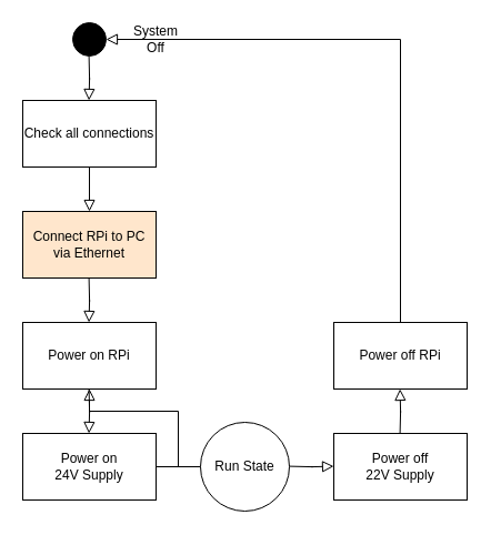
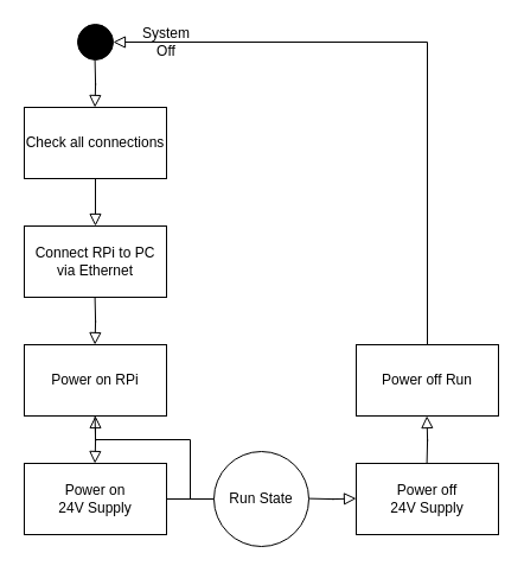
  <mxCell id="0" />
  <mxCell id="1" parent="0" />
  <mxCell id="2" value="" style="ellipse;whiteSpace=wrap;html=1;aspect=fixed;fillColor=#000000;" vertex="1" parent="1"><mxGeometry x="65" y="20" width="30" height="30" as="geometry" /></mxCell>
  <mxCell id="3" value="System Off" style="text;html=1;strokeColor=none;fillColor=none;align=center;verticalAlign=middle;whiteSpace=wrap;rounded=0;" vertex="1" parent="1"><mxGeometry x="110" y="20" width="60" height="30" as="geometry" /></mxCell>
  <mxCell id="4" value="Check all connections" style="rounded=0;whiteSpace=wrap;html=1;fillColor=#FFFFFF;" vertex="1" parent="1"><mxGeometry x="20" y="90" width="120" height="60" as="geometry" /></mxCell>
- <mxCell id="5" value="Connect RPi to PC via Ethernet" style="rounded=0;whiteSpace=wrap;html=1;fillColor=#ffe6cc;" vertex="1" parent="1"><mxGeometry x="20" y="190" width="120" height="60" as="geometry" /></mxCell>
+ <mxCell id="5" value="Connect RPi to PC via Ethernet" style="rounded=0;whiteSpace=wrap;html=1;fillColor=#FFFFFF;" vertex="1" parent="1"><mxGeometry x="20" y="190" width="120" height="60" as="geometry" /></mxCell>
  <mxCell id="6" value="Power on RPi" style="rounded=0;whiteSpace=wrap;html=1;fillColor=#FFFFFF;" vertex="1" parent="1"><mxGeometry x="20" y="290" width="120" height="60" as="geometry" /></mxCell>
  <mxCell id="7" value="" style="rounded=0;html=1;jettySize=auto;orthogonalLoop=1;fontSize=11;endArrow=block;endFill=0;endSize=8;strokeWidth=1;shadow=0;labelBackgroundColor=none;edgeStyle=orthogonalEdgeStyle;entryX=0.5;entryY=0;entryDx=0;entryDy=0;" edge="1" parent="1" source="4" target="5"><mxGeometry relative="1" as="geometry"><mxPoint x="79.5" y="150" as="sourcePoint" /><mxPoint x="80" y="170" as="targetPoint" /></mxGeometry></mxCell>
  <mxCell id="8" value="" style="rounded=0;html=1;jettySize=auto;orthogonalLoop=1;fontSize=11;endArrow=block;endFill=0;endSize=8;strokeWidth=1;shadow=0;labelBackgroundColor=none;edgeStyle=orthogonalEdgeStyle;entryX=0.5;entryY=0;entryDx=0;entryDy=0;" edge="1" parent="1"><mxGeometry relative="1" as="geometry"><mxPoint x="79.6" y="250" as="sourcePoint" /><mxPoint x="79.6" y="290" as="targetPoint" /></mxGeometry></mxCell>
  <mxCell id="9" value="" style="rounded=0;html=1;jettySize=auto;orthogonalLoop=1;fontSize=11;endArrow=block;endFill=0;endSize=8;strokeWidth=1;shadow=0;labelBackgroundColor=none;edgeStyle=orthogonalEdgeStyle;entryX=0.5;entryY=0;entryDx=0;entryDy=0;" edge="1" parent="1"><mxGeometry relative="1" as="geometry"><mxPoint x="79.6" y="50" as="sourcePoint" /><mxPoint x="79.6" y="90" as="targetPoint" /></mxGeometry></mxCell>
  <mxCell id="10" value="" style="edgeStyle=orthogonalEdgeStyle;rounded=0;orthogonalLoop=1;jettySize=auto;html=1;" edge="1" parent="1" source="11"><mxGeometry relative="1" as="geometry"><mxPoint x="240" y="420" as="targetPoint" /></mxGeometry></mxCell>
  <mxCell id="11" value="Power on&lt;br&gt;24V Supply" style="rounded=0;whiteSpace=wrap;html=1;fillColor=#FFFFFF;" vertex="1" parent="1"><mxGeometry x="20" y="390" width="120" height="60" as="geometry" /></mxCell>
  <mxCell id="12" value="" style="rounded=0;html=1;jettySize=auto;orthogonalLoop=1;fontSize=11;endArrow=block;endFill=0;endSize=8;strokeWidth=1;shadow=0;labelBackgroundColor=none;edgeStyle=orthogonalEdgeStyle;entryX=0.5;entryY=0;entryDx=0;entryDy=0;" edge="1" parent="1"><mxGeometry relative="1" as="geometry"><mxPoint x="79.6" y="350" as="sourcePoint" /><mxPoint x="79.6" y="390" as="targetPoint" /></mxGeometry></mxCell>
  <mxCell id="13" value="Run State" style="ellipse;whiteSpace=wrap;html=1;aspect=fixed;fillColor=#FFFFFF;" vertex="1" parent="1"><mxGeometry x="180" y="380" width="80" height="80" as="geometry" /></mxCell>
  <mxCell id="14" value="" style="rounded=0;html=1;jettySize=auto;orthogonalLoop=1;fontSize=11;endArrow=block;endFill=0;endSize=8;strokeWidth=1;shadow=0;labelBackgroundColor=none;edgeStyle=orthogonalEdgeStyle;exitX=1;exitY=0.5;exitDx=0;exitDy=0;" edge="1" parent="1" source="11" target="6"><mxGeometry relative="1" as="geometry"><mxPoint x="89.6" y="360" as="sourcePoint" /><mxPoint x="89.6" y="400" as="targetPoint" /></mxGeometry></mxCell>
  <mxCell id="15" value="" style="rounded=0;html=1;jettySize=auto;orthogonalLoop=1;fontSize=11;endArrow=block;endFill=0;endSize=8;strokeWidth=1;shadow=0;labelBackgroundColor=none;edgeStyle=orthogonalEdgeStyle;entryX=0;entryY=0.5;entryDx=0;entryDy=0;exitX=1;exitY=0.5;exitDx=0;exitDy=0;" edge="1" parent="1"><mxGeometry relative="1" as="geometry"><mxPoint x="260" y="419.6" as="sourcePoint" /><mxPoint x="300" y="419.6" as="targetPoint" /></mxGeometry></mxCell>
- <mxCell id="16" value="Power off&lt;br&gt;22V Supply" style="rounded=0;whiteSpace=wrap;html=1;fillColor=#FFFFFF;" vertex="1" parent="1"><mxGeometry x="300" y="390" width="120" height="60" as="geometry" /></mxCell>
- <mxCell id="17" value="Power off RPi" style="rounded=0;whiteSpace=wrap;html=1;fillColor=#FFFFFF;" vertex="1" parent="1"><mxGeometry x="300" y="290" width="120" height="60" as="geometry" /></mxCell>
+ <mxCell id="16" value="Power off&lt;br&gt;24V Supply" style="rounded=0;whiteSpace=wrap;html=1;fillColor=#FFFFFF;" vertex="1" parent="1"><mxGeometry x="300" y="390" width="120" height="60" as="geometry" /></mxCell>
+ <mxCell id="17" value="Power off Run" style="rounded=0;whiteSpace=wrap;html=1;fillColor=#FFFFFF;" vertex="1" parent="1"><mxGeometry x="300" y="290" width="120" height="60" as="geometry" /></mxCell>
  <mxCell id="18" value="" style="rounded=0;html=1;jettySize=auto;orthogonalLoop=1;fontSize=11;endArrow=block;endFill=0;endSize=8;strokeWidth=1;shadow=0;labelBackgroundColor=none;edgeStyle=orthogonalEdgeStyle;entryX=0.5;entryY=0;entryDx=0;entryDy=0;" edge="1" parent="1"><mxGeometry relative="1" as="geometry"><mxPoint x="359.6" y="390" as="sourcePoint" /><mxPoint x="359.6" y="350" as="targetPoint" /></mxGeometry></mxCell>
  <mxCell id="19" value="" style="rounded=0;html=1;jettySize=auto;orthogonalLoop=1;fontSize=11;endArrow=block;endFill=0;endSize=8;strokeWidth=1;shadow=0;labelBackgroundColor=none;edgeStyle=orthogonalEdgeStyle;entryX=1;entryY=0.5;entryDx=0;entryDy=0;exitX=0.5;exitY=0;exitDx=0;exitDy=0;" edge="1" parent="1" source="17" target="2"><mxGeometry relative="1" as="geometry"><mxPoint x="359.6" y="60" as="sourcePoint" /><mxPoint x="359.6" y="100" as="targetPoint" /></mxGeometry></mxCell>
